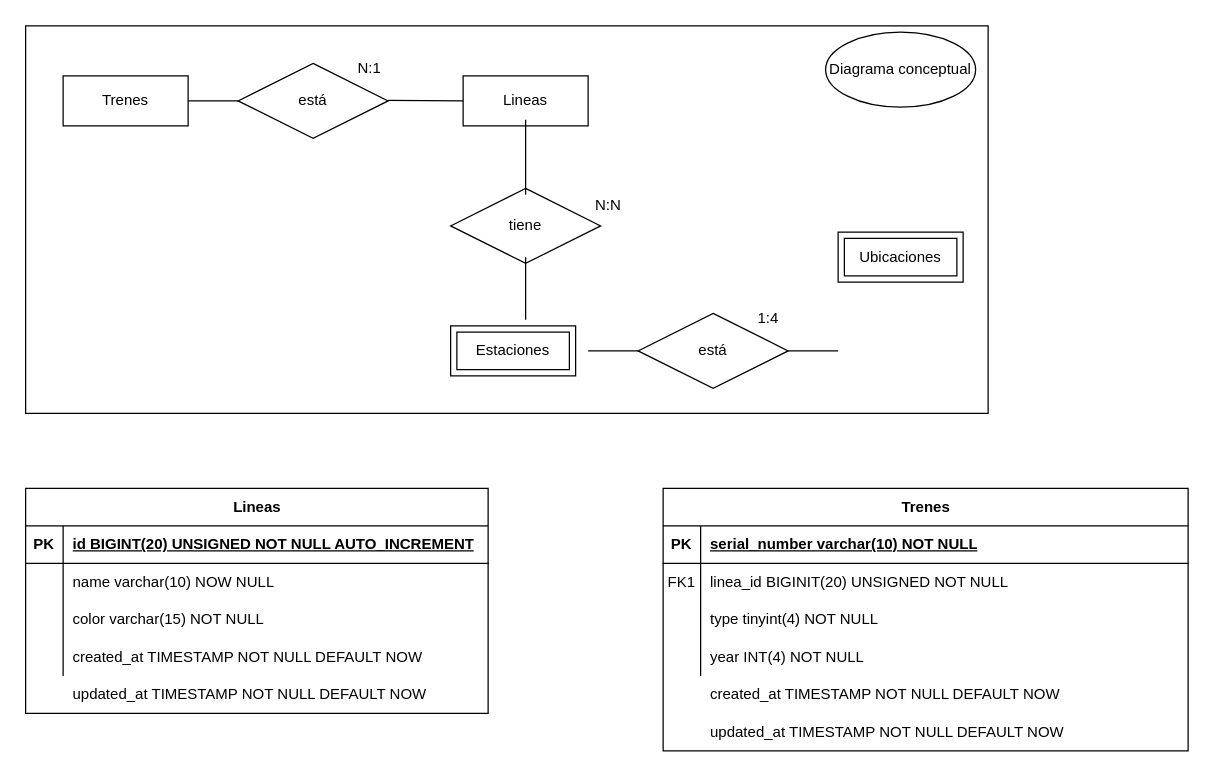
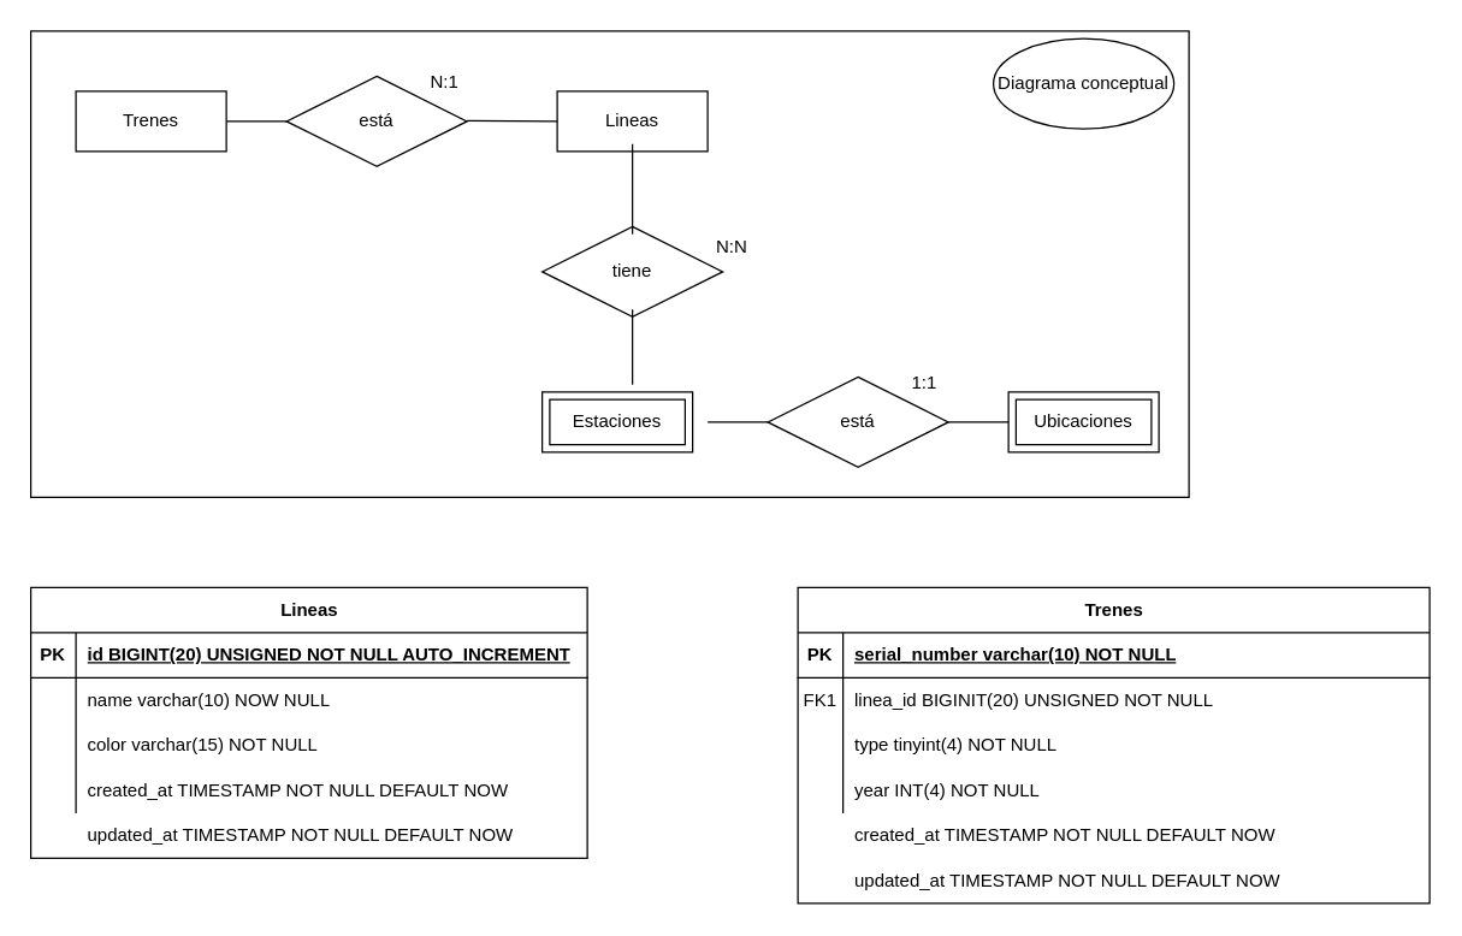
  <mxCell id="0" />
  <mxCell id="1" parent="0" />
  <mxCell id="2" value="" style="rounded=0;whiteSpace=wrap;html=1;" vertex="1" parent="1"><mxGeometry x="20" y="20" width="770" height="310" as="geometry" /></mxCell>
  <mxCell id="3" value="Lineas" style="whiteSpace=wrap;html=1;align=center;" parent="1" vertex="1"><mxGeometry x="370" y="60" width="100" height="40" as="geometry" /></mxCell>
  <mxCell id="4" value="Trenes" style="whiteSpace=wrap;html=1;align=center;" parent="1" vertex="1"><mxGeometry x="50" y="60" width="100" height="40" as="geometry" /></mxCell>
  <mxCell id="5" value="Estaciones" style="shape=ext;margin=3;double=1;whiteSpace=wrap;html=1;align=center;" parent="1" vertex="1"><mxGeometry x="360" y="260" width="100" height="40" as="geometry" /></mxCell>
- <mxCell id="6" value="Ubicaciones" style="shape=ext;margin=3;double=1;whiteSpace=wrap;html=1;align=center;" parent="1" vertex="1"><mxGeometry x="670" y="185" width="100" height="40" as="geometry" /></mxCell>
+ <mxCell id="6" value="Ubicaciones" style="shape=ext;margin=3;double=1;whiteSpace=wrap;html=1;align=center;" parent="1" vertex="1"><mxGeometry x="670" y="260" width="100" height="40" as="geometry" /></mxCell>
  <mxCell id="7" value="está" style="shape=rhombus;perimeter=rhombusPerimeter;whiteSpace=wrap;html=1;align=center;" parent="1" vertex="1"><mxGeometry x="190" y="50" width="120" height="60" as="geometry" /></mxCell>
  <mxCell id="8" value="N:1" style="text;strokeColor=none;fillColor=none;spacingLeft=4;spacingRight=4;overflow=hidden;rotatable=0;points=[[0,0.5],[1,0.5]];portConstraint=eastwest;fontSize=12;whiteSpace=wrap;html=1;" parent="1" vertex="1"><mxGeometry x="280" y="40" width="40" height="30" as="geometry" /></mxCell>
  <mxCell id="9" value="tiene" style="shape=rhombus;perimeter=rhombusPerimeter;whiteSpace=wrap;html=1;align=center;" parent="1" vertex="1"><mxGeometry x="360" y="150" width="120" height="60" as="geometry" /></mxCell>
  <mxCell id="10" value="está" style="shape=rhombus;perimeter=rhombusPerimeter;whiteSpace=wrap;html=1;align=center;" parent="1" vertex="1"><mxGeometry x="510" y="250" width="120" height="60" as="geometry" /></mxCell>
  <mxCell id="11" value="N:N" style="text;strokeColor=none;fillColor=none;spacingLeft=4;spacingRight=4;overflow=hidden;rotatable=0;points=[[0,0.5],[1,0.5]];portConstraint=eastwest;fontSize=12;whiteSpace=wrap;html=1;" parent="1" vertex="1"><mxGeometry x="470" y="150" width="40" height="30" as="geometry" /></mxCell>
- <mxCell id="12" value="1:4" style="text;strokeColor=none;fillColor=none;spacingLeft=4;spacingRight=4;overflow=hidden;rotatable=0;points=[[0,0.5],[1,0.5]];portConstraint=eastwest;fontSize=12;whiteSpace=wrap;html=1;" parent="1" vertex="1"><mxGeometry x="600" y="240" width="40" height="30" as="geometry" /></mxCell>
+ <mxCell id="12" value="1:1" style="text;strokeColor=none;fillColor=none;spacingLeft=4;spacingRight=4;overflow=hidden;rotatable=0;points=[[0,0.5],[1,0.5]];portConstraint=eastwest;fontSize=12;whiteSpace=wrap;html=1;" parent="1" vertex="1"><mxGeometry x="600" y="240" width="40" height="30" as="geometry" /></mxCell>
  <mxCell id="13" value="" style="endArrow=none;html=1;rounded=0;" parent="1" edge="1"><mxGeometry relative="1" as="geometry"><mxPoint x="150" y="80" as="sourcePoint" /><mxPoint x="190" y="80" as="targetPoint" /></mxGeometry></mxCell>
  <mxCell id="14" value="" style="endArrow=none;html=1;rounded=0;entryX=0;entryY=0.5;entryDx=0;entryDy=0;" parent="1" target="3" edge="1"><mxGeometry relative="1" as="geometry"><mxPoint x="310" y="79.6" as="sourcePoint" /><mxPoint x="350" y="79.6" as="targetPoint" /></mxGeometry></mxCell>
  <mxCell id="15" value="" style="line;strokeWidth=1;rotatable=1;dashed=0;labelPosition=right;align=left;verticalAlign=middle;spacingTop=0;spacingLeft=6;points=[];portConstraint=eastwest;rotation=90;" parent="1" vertex="1"><mxGeometry x="390" y="120" width="60" height="10" as="geometry" /></mxCell>
  <mxCell id="16" value="" style="line;strokeWidth=1;rotatable=1;dashed=0;labelPosition=right;align=left;verticalAlign=middle;spacingTop=0;spacingLeft=6;points=[];portConstraint=eastwest;rotation=90;" parent="1" vertex="1"><mxGeometry x="395" y="225" width="50" height="10" as="geometry" /></mxCell>
  <mxCell id="17" value="" style="line;strokeWidth=1;rotatable=1;dashed=0;labelPosition=right;align=left;verticalAlign=middle;spacingTop=0;spacingLeft=6;points=[];portConstraint=eastwest;rotation=-180;" parent="1" vertex="1"><mxGeometry x="470" y="275" width="40" height="10" as="geometry" /></mxCell>
  <mxCell id="18" value="" style="line;strokeWidth=1;rotatable=1;dashed=0;labelPosition=right;align=left;verticalAlign=middle;spacingTop=0;spacingLeft=6;points=[];portConstraint=eastwest;rotation=-180;" parent="1" vertex="1"><mxGeometry x="630" y="275" width="40" height="10" as="geometry" /></mxCell>
  <mxCell id="19" value="Diagrama conceptual" style="ellipse;whiteSpace=wrap;html=1;" vertex="1" parent="1"><mxGeometry x="660" y="25" width="120" height="60" as="geometry" /></mxCell>
  <mxCell id="20" value="Lineas" style="shape=table;startSize=30;container=1;collapsible=1;childLayout=tableLayout;fixedRows=1;rowLines=0;fontStyle=1;align=center;resizeLast=1;html=1;" vertex="1" parent="1"><mxGeometry x="20" y="390" width="370" height="180" as="geometry" /></mxCell>
  <mxCell id="21" value="" style="shape=tableRow;horizontal=0;startSize=0;swimlaneHead=0;swimlaneBody=0;fillColor=none;collapsible=0;dropTarget=0;points=[[0,0.5],[1,0.5]];portConstraint=eastwest;top=0;left=0;right=0;bottom=1;" vertex="1" parent="20"><mxGeometry y="30" width="370" height="30" as="geometry" /></mxCell>
  <mxCell id="22" value="PK" style="shape=partialRectangle;connectable=0;fillColor=none;top=0;left=0;bottom=0;right=0;fontStyle=1;overflow=hidden;whiteSpace=wrap;html=1;" vertex="1" parent="21"><mxGeometry width="30" height="30" as="geometry"><mxRectangle width="30" height="30" as="alternateBounds" /></mxGeometry></mxCell>
  <mxCell id="23" value="id BIGINT(20) UNSIGNED NOT NULL AUTO_INCREMENT" style="shape=partialRectangle;connectable=0;fillColor=none;top=0;left=0;bottom=0;right=0;align=left;spacingLeft=6;fontStyle=5;overflow=hidden;whiteSpace=wrap;html=1;" vertex="1" parent="21"><mxGeometry x="30" width="340" height="30" as="geometry"><mxRectangle width="340" height="30" as="alternateBounds" /></mxGeometry></mxCell>
  <mxCell id="24" value="" style="shape=tableRow;horizontal=0;startSize=0;swimlaneHead=0;swimlaneBody=0;fillColor=none;collapsible=0;dropTarget=0;points=[[0,0.5],[1,0.5]];portConstraint=eastwest;top=0;left=0;right=0;bottom=0;" vertex="1" parent="20"><mxGeometry y="60" width="370" height="30" as="geometry" /></mxCell>
  <mxCell id="25" value="" style="shape=partialRectangle;connectable=0;fillColor=none;top=0;left=0;bottom=0;right=0;editable=1;overflow=hidden;whiteSpace=wrap;html=1;" vertex="1" parent="24"><mxGeometry width="30" height="30" as="geometry"><mxRectangle width="30" height="30" as="alternateBounds" /></mxGeometry></mxCell>
  <mxCell id="26" value="name varchar(10) NOW NULL" style="shape=partialRectangle;connectable=0;fillColor=none;top=0;left=0;bottom=0;right=0;align=left;spacingLeft=6;overflow=hidden;whiteSpace=wrap;html=1;" vertex="1" parent="24"><mxGeometry x="30" width="340" height="30" as="geometry"><mxRectangle width="340" height="30" as="alternateBounds" /></mxGeometry></mxCell>
  <mxCell id="27" value="" style="shape=tableRow;horizontal=0;startSize=0;swimlaneHead=0;swimlaneBody=0;fillColor=none;collapsible=0;dropTarget=0;points=[[0,0.5],[1,0.5]];portConstraint=eastwest;top=0;left=0;right=0;bottom=0;" vertex="1" parent="20"><mxGeometry y="90" width="370" height="30" as="geometry" /></mxCell>
  <mxCell id="28" value="" style="shape=partialRectangle;connectable=0;fillColor=none;top=0;left=0;bottom=0;right=0;editable=1;overflow=hidden;whiteSpace=wrap;html=1;" vertex="1" parent="27"><mxGeometry width="30" height="30" as="geometry"><mxRectangle width="30" height="30" as="alternateBounds" /></mxGeometry></mxCell>
  <mxCell id="29" value="color varchar(15) NOT NULL" style="shape=partialRectangle;connectable=0;fillColor=none;top=0;left=0;bottom=0;right=0;align=left;spacingLeft=6;overflow=hidden;whiteSpace=wrap;html=1;" vertex="1" parent="27"><mxGeometry x="30" width="340" height="30" as="geometry"><mxRectangle width="340" height="30" as="alternateBounds" /></mxGeometry></mxCell>
  <mxCell id="30" value="" style="shape=tableRow;horizontal=0;startSize=0;swimlaneHead=0;swimlaneBody=0;fillColor=none;collapsible=0;dropTarget=0;points=[[0,0.5],[1,0.5]];portConstraint=eastwest;top=0;left=0;right=0;bottom=0;" vertex="1" parent="20"><mxGeometry y="120" width="370" height="30" as="geometry" /></mxCell>
  <mxCell id="31" value="" style="shape=partialRectangle;connectable=0;fillColor=none;top=0;left=0;bottom=0;right=0;editable=1;overflow=hidden;whiteSpace=wrap;html=1;" vertex="1" parent="30"><mxGeometry width="30" height="30" as="geometry"><mxRectangle width="30" height="30" as="alternateBounds" /></mxGeometry></mxCell>
  <mxCell id="32" value="created_at TIMESTAMP NOT NULL DEFAULT NOW" style="shape=partialRectangle;connectable=0;fillColor=none;top=0;left=0;bottom=0;right=0;align=left;spacingLeft=6;overflow=hidden;whiteSpace=wrap;html=1;" vertex="1" parent="30"><mxGeometry x="30" width="340" height="30" as="geometry"><mxRectangle width="340" height="30" as="alternateBounds" /></mxGeometry></mxCell>
  <mxCell id="33" value="updated_at TIMESTAMP NOT NULL DEFAULT NOW" style="shape=partialRectangle;connectable=0;fillColor=none;top=0;left=0;bottom=0;right=0;align=left;spacingLeft=6;overflow=hidden;whiteSpace=wrap;html=1;" vertex="1" parent="1"><mxGeometry x="50" y="540" width="390" height="30" as="geometry"><mxRectangle width="390" height="30" as="alternateBounds" /></mxGeometry></mxCell>
  <mxCell id="34" value="Trenes" style="shape=table;startSize=30;container=1;collapsible=1;childLayout=tableLayout;fixedRows=1;rowLines=0;fontStyle=1;align=center;resizeLast=1;html=1;" vertex="1" parent="1"><mxGeometry x="530" y="390" width="420" height="210" as="geometry" /></mxCell>
  <mxCell id="35" value="" style="shape=tableRow;horizontal=0;startSize=0;swimlaneHead=0;swimlaneBody=0;fillColor=none;collapsible=0;dropTarget=0;points=[[0,0.5],[1,0.5]];portConstraint=eastwest;top=0;left=0;right=0;bottom=1;" vertex="1" parent="34"><mxGeometry y="30" width="420" height="30" as="geometry" /></mxCell>
  <mxCell id="36" value="PK" style="shape=partialRectangle;connectable=0;fillColor=none;top=0;left=0;bottom=0;right=0;fontStyle=1;overflow=hidden;whiteSpace=wrap;html=1;" vertex="1" parent="35"><mxGeometry width="30" height="30" as="geometry"><mxRectangle width="30" height="30" as="alternateBounds" /></mxGeometry></mxCell>
  <mxCell id="37" value="serial_number varchar(10) NOT NULL" style="shape=partialRectangle;connectable=0;fillColor=none;top=0;left=0;bottom=0;right=0;align=left;spacingLeft=6;fontStyle=5;overflow=hidden;whiteSpace=wrap;html=1;" vertex="1" parent="35"><mxGeometry x="30" width="390" height="30" as="geometry"><mxRectangle width="390" height="30" as="alternateBounds" /></mxGeometry></mxCell>
  <mxCell id="38" value="" style="shape=tableRow;horizontal=0;startSize=0;swimlaneHead=0;swimlaneBody=0;fillColor=none;collapsible=0;dropTarget=0;points=[[0,0.5],[1,0.5]];portConstraint=eastwest;top=0;left=0;right=0;bottom=0;" vertex="1" parent="34"><mxGeometry y="60" width="420" height="30" as="geometry" /></mxCell>
  <mxCell id="39" value="FK1" style="shape=partialRectangle;connectable=0;fillColor=none;top=0;left=0;bottom=0;right=0;editable=1;overflow=hidden;whiteSpace=wrap;html=1;" vertex="1" parent="38"><mxGeometry width="30" height="30" as="geometry"><mxRectangle width="30" height="30" as="alternateBounds" /></mxGeometry></mxCell>
  <mxCell id="40" value="linea_id BIGINIT(20) UNSIGNED NOT NULL" style="shape=partialRectangle;connectable=0;fillColor=none;top=0;left=0;bottom=0;right=0;align=left;spacingLeft=6;overflow=hidden;whiteSpace=wrap;html=1;" vertex="1" parent="38"><mxGeometry x="30" width="390" height="30" as="geometry"><mxRectangle width="390" height="30" as="alternateBounds" /></mxGeometry></mxCell>
  <mxCell id="41" value="" style="shape=tableRow;horizontal=0;startSize=0;swimlaneHead=0;swimlaneBody=0;fillColor=none;collapsible=0;dropTarget=0;points=[[0,0.5],[1,0.5]];portConstraint=eastwest;top=0;left=0;right=0;bottom=0;" vertex="1" parent="34"><mxGeometry y="90" width="420" height="30" as="geometry" /></mxCell>
  <mxCell id="42" value="" style="shape=partialRectangle;connectable=0;fillColor=none;top=0;left=0;bottom=0;right=0;editable=1;overflow=hidden;whiteSpace=wrap;html=1;" vertex="1" parent="41"><mxGeometry width="30" height="30" as="geometry"><mxRectangle width="30" height="30" as="alternateBounds" /></mxGeometry></mxCell>
  <mxCell id="43" value="type tinyint(4) NOT NULL" style="shape=partialRectangle;connectable=0;fillColor=none;top=0;left=0;bottom=0;right=0;align=left;spacingLeft=6;overflow=hidden;whiteSpace=wrap;html=1;" vertex="1" parent="41"><mxGeometry x="30" width="390" height="30" as="geometry"><mxRectangle width="390" height="30" as="alternateBounds" /></mxGeometry></mxCell>
  <mxCell id="44" value="" style="shape=tableRow;horizontal=0;startSize=0;swimlaneHead=0;swimlaneBody=0;fillColor=none;collapsible=0;dropTarget=0;points=[[0,0.5],[1,0.5]];portConstraint=eastwest;top=0;left=0;right=0;bottom=0;" vertex="1" parent="34"><mxGeometry y="120" width="420" height="30" as="geometry" /></mxCell>
  <mxCell id="45" value="" style="shape=partialRectangle;connectable=0;fillColor=none;top=0;left=0;bottom=0;right=0;editable=1;overflow=hidden;whiteSpace=wrap;html=1;" vertex="1" parent="44"><mxGeometry width="30" height="30" as="geometry"><mxRectangle width="30" height="30" as="alternateBounds" /></mxGeometry></mxCell>
  <mxCell id="46" value="year INT(4) NOT NULL" style="shape=partialRectangle;connectable=0;fillColor=none;top=0;left=0;bottom=0;right=0;align=left;spacingLeft=6;overflow=hidden;whiteSpace=wrap;html=1;" vertex="1" parent="44"><mxGeometry x="30" width="390" height="30" as="geometry"><mxRectangle width="390" height="30" as="alternateBounds" /></mxGeometry></mxCell>
  <mxCell id="47" value="created_at TIMESTAMP NOT NULL DEFAULT NOW" style="shape=partialRectangle;connectable=0;fillColor=none;top=0;left=0;bottom=0;right=0;align=left;spacingLeft=6;overflow=hidden;whiteSpace=wrap;html=1;" vertex="1" parent="1"><mxGeometry x="560" y="540" width="340" height="30" as="geometry"><mxRectangle width="340" height="30" as="alternateBounds" /></mxGeometry></mxCell>
  <mxCell id="48" value="updated_at TIMESTAMP NOT NULL DEFAULT NOW" style="shape=partialRectangle;connectable=0;fillColor=none;top=0;left=0;bottom=0;right=0;align=left;spacingLeft=6;overflow=hidden;whiteSpace=wrap;html=1;" vertex="1" parent="1"><mxGeometry x="560" y="570" width="390" height="30" as="geometry"><mxRectangle width="390" height="30" as="alternateBounds" /></mxGeometry></mxCell>
